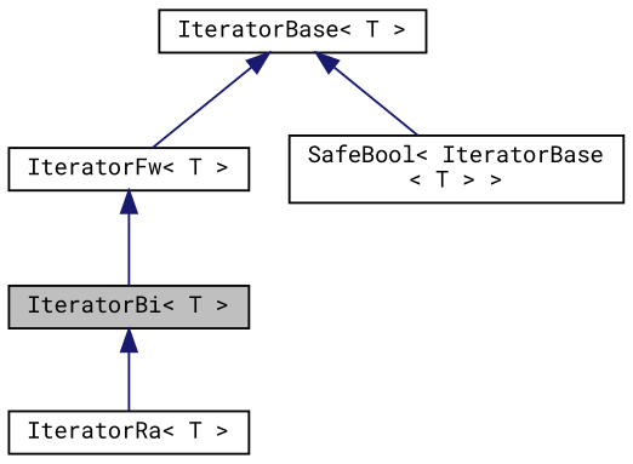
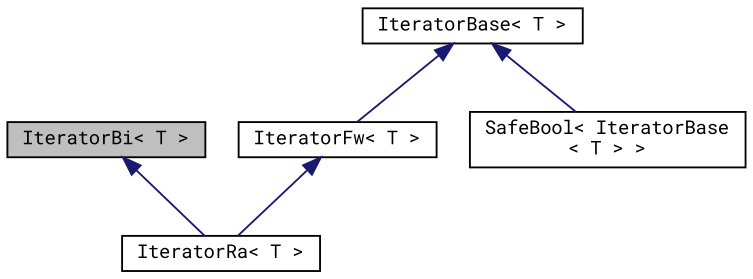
  digraph {
    fontname="Roboto Mono"
    node [color=black fillcolor=white fontname="Roboto Mono" fontsize=10 shape=record style=filled]
    edge [color=midnightblue dir=back fontname="Roboto Mono" fontsize=10 labelfontname=Helvetica labelfontsize=10 style=solid]
    n1 [fillcolor=grey75 fontcolor=black height=0.2 label="IteratorBi\< T \>" width=0.4]
    n2 [height=0.2 label="IteratorRa\< T \>" width=0.4]
    n3 [height=0.2 label="IteratorFw\< T \>" width=0.4]
    n4 [height=0.2 label="IteratorBase\< T \>" width=0.4]
    n5 [height=0.2 label="SafeBool\< IteratorBase\l\< T \> \>" width=0.4]
    n1 -> n2
-   n3 -> n1
+   n3 -> n2
    n4 -> n3
    n4 -> n5
  }
